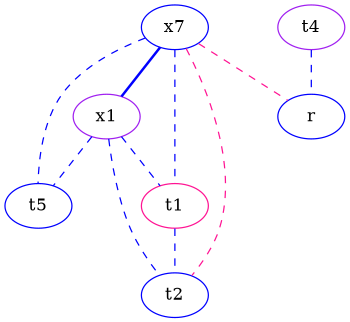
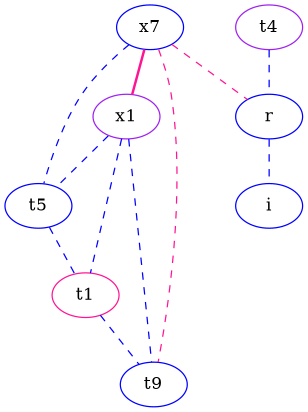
  graph {
    node [color=blue]
    edge [color=blue style=dashed]
    n1 [label=x7]
    x1 [color=purple]
    t5
    t1 [color=deeppink]
-   t2
+   t2 [label=t9]
    r
+   i
    t4 [color=purple]
-   n1 -- x1 [style=bold]
+   n1 -- x1 [color=deeppink style=bold]
    n1 -- t5
-   n1 -- t1
+   t5 -- t1
    n1 -- t2 [color=deeppink]
    n1 -- r [color=deeppink]
    x1 -- t5
    x1 -- t1
    x1 -- t2
    t1 -- t2
+   r -- i
    t4 -- r
  }
